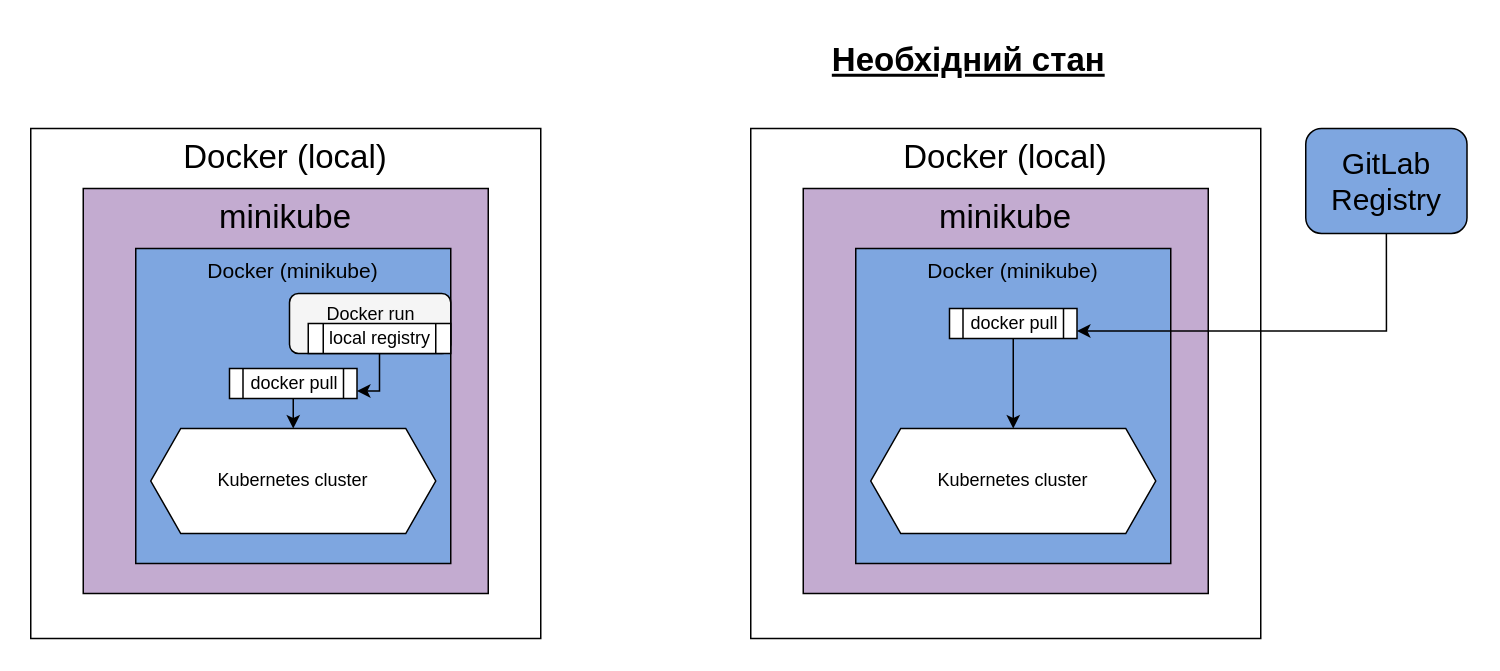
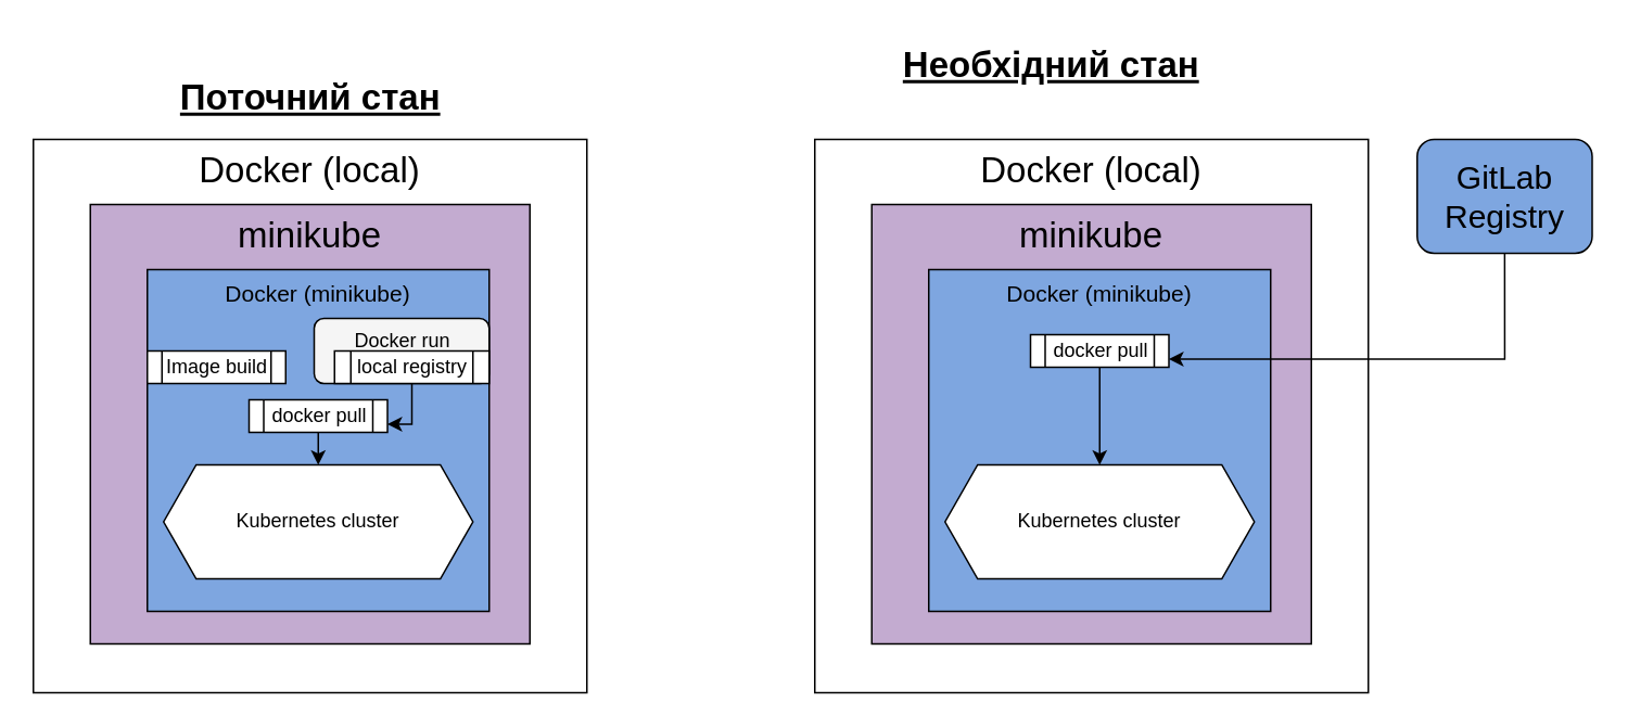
  <mxCell id="0" />
  <mxCell id="1" parent="0" />
  <mxCell id="2" value="Docker (local)" style="whiteSpace=wrap;html=1;aspect=fixed;verticalAlign=top;fontSize=22;" vertex="1" parent="1"><mxGeometry x="20" y="85" width="340" height="340" as="geometry" /></mxCell>
  <mxCell id="3" value="&lt;div style=&quot;font-size: 22px;&quot;&gt;minikube&lt;/div&gt;" style="whiteSpace=wrap;html=1;aspect=fixed;verticalAlign=top;fillColor=#C3ABD0;" vertex="1" parent="1"><mxGeometry x="55" y="125" width="270" height="270" as="geometry" /></mxCell>
  <mxCell id="4" value="&lt;font style=&quot;font-size: 14px;&quot;&gt;Docker (minikube)&lt;/font&gt;" style="whiteSpace=wrap;html=1;aspect=fixed;verticalAlign=top;fillColor=#7EA6E0;" vertex="1" parent="1"><mxGeometry x="90" y="165" width="210" height="210" as="geometry" /></mxCell>
  <mxCell id="5" style="edgeStyle=orthogonalEdgeStyle;rounded=0;orthogonalLoop=1;jettySize=auto;html=1;exitX=0.5;exitY=1;exitDx=0;exitDy=0;entryX=1;entryY=0.75;entryDx=0;entryDy=0;" edge="1" parent="1" source="7" target="11"><mxGeometry relative="1" as="geometry"><Array as="points"><mxPoint x="253" y="260" /></Array></mxGeometry></mxCell>
  <mxCell id="6" value="Docker run" style="rounded=1;whiteSpace=wrap;html=1;verticalAlign=top;fillColor=#f5f5f5;" vertex="1" parent="1"><mxGeometry x="192.5" y="195" width="107.5" height="40" as="geometry" /></mxCell>
  <mxCell id="7" value="local registry" style="shape=process;whiteSpace=wrap;html=1;backgroundOutline=1;" vertex="1" parent="1"><mxGeometry x="205" y="215" width="95" height="20" as="geometry" /></mxCell>
+ <mxCell id="8" value="Image build" style="shape=process;whiteSpace=wrap;html=1;backgroundOutline=1;" vertex="1" parent="1"><mxGeometry x="90" y="215" width="85" height="20" as="geometry" /></mxCell>
  <mxCell id="9" value="Kubernetes cluster" style="shape=hexagon;perimeter=hexagonPerimeter2;whiteSpace=wrap;html=1;fixedSize=1;verticalAlign=middle;" vertex="1" parent="1"><mxGeometry x="100" y="285" width="190" height="70" as="geometry" /></mxCell>
  <mxCell id="10" style="edgeStyle=orthogonalEdgeStyle;rounded=0;orthogonalLoop=1;jettySize=auto;html=1;exitX=0.5;exitY=1;exitDx=0;exitDy=0;entryX=0.5;entryY=0;entryDx=0;entryDy=0;" edge="1" parent="1" source="11" target="9"><mxGeometry relative="1" as="geometry" /></mxCell>
  <mxCell id="11" value="docker pull" style="shape=process;whiteSpace=wrap;html=1;backgroundOutline=1;" vertex="1" parent="1"><mxGeometry x="152.5" y="245" width="85" height="20" as="geometry" /></mxCell>
  <mxCell id="12" value="Docker (local)" style="whiteSpace=wrap;html=1;aspect=fixed;verticalAlign=top;fontSize=22;" vertex="1" parent="1"><mxGeometry x="500" y="85" width="340" height="340" as="geometry" /></mxCell>
  <mxCell id="13" value="&lt;div style=&quot;font-size: 22px;&quot;&gt;minikube&lt;/div&gt;" style="whiteSpace=wrap;html=1;aspect=fixed;verticalAlign=top;fillColor=#C3ABD0;" vertex="1" parent="1"><mxGeometry x="535" y="125" width="270" height="270" as="geometry" /></mxCell>
  <mxCell id="14" value="&lt;font style=&quot;font-size: 14px;&quot;&gt;Docker (minikube)&lt;/font&gt;" style="whiteSpace=wrap;html=1;aspect=fixed;verticalAlign=top;fillColor=#7EA6E0;" vertex="1" parent="1"><mxGeometry x="570" y="165" width="210" height="210" as="geometry" /></mxCell>
  <mxCell id="15" style="edgeStyle=orthogonalEdgeStyle;rounded=0;orthogonalLoop=1;jettySize=auto;html=1;exitX=0.5;exitY=1;exitDx=0;exitDy=0;entryX=1;entryY=0.75;entryDx=0;entryDy=0;" edge="1" parent="1" source="16" target="19"><mxGeometry relative="1" as="geometry" /></mxCell>
  <mxCell id="16" value="GitLab Registry" style="rounded=1;whiteSpace=wrap;html=1;verticalAlign=middle;fillColor=#7ea6e0;fontSize=20;" vertex="1" parent="1"><mxGeometry x="870" y="85" width="107.5" height="70" as="geometry" /></mxCell>
  <mxCell id="17" value="Kubernetes cluster" style="shape=hexagon;perimeter=hexagonPerimeter2;whiteSpace=wrap;html=1;fixedSize=1;verticalAlign=middle;" vertex="1" parent="1"><mxGeometry x="580" y="285" width="190" height="70" as="geometry" /></mxCell>
  <mxCell id="18" style="edgeStyle=orthogonalEdgeStyle;rounded=0;orthogonalLoop=1;jettySize=auto;html=1;exitX=0.5;exitY=1;exitDx=0;exitDy=0;entryX=0.5;entryY=0;entryDx=0;entryDy=0;" edge="1" parent="1" source="19" target="17"><mxGeometry relative="1" as="geometry" /></mxCell>
  <mxCell id="19" value="docker pull" style="shape=process;whiteSpace=wrap;html=1;backgroundOutline=1;" vertex="1" parent="1"><mxGeometry x="632.5" y="205" width="85" height="20" as="geometry" /></mxCell>
+ <mxCell id="20" value="Поточний стан" style="text;html=1;align=center;verticalAlign=middle;resizable=0;points=[];autosize=1;strokeColor=none;fillColor=none;fontSize=22;fontStyle=5" vertex="1" parent="1"><mxGeometry x="105" y="40" width="170" height="40" as="geometry" /></mxCell>
  <mxCell id="21" value="Необхідний стан" style="text;html=1;align=center;verticalAlign=middle;resizable=0;points=[];autosize=1;strokeColor=none;fillColor=none;fontSize=22;fontStyle=5" vertex="1" parent="1"><mxGeometry x="550" y="20" width="190" height="40" as="geometry" /></mxCell>
